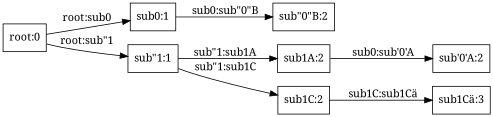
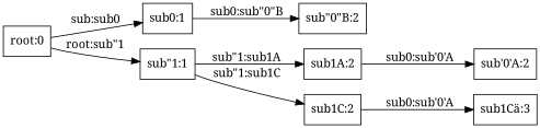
  digraph {
    fontname="Noto Serif"
    rankdir=LR
    node [fontname="Noto Serif" shape=box]
    edge [fontname="Noto Serif"]
    "root:0"
    "sub0:1"
    "sub\"1:1"
    "sub\"0\"B:2"
    "sub1A:2"
    "sub1C:2"
    "sub'0'A:2"
    "sub1Cä:3"
-   "root:0" -> "sub0:1" [label="root:sub0"]
+   "root:0" -> "sub0:1" [label="sub:sub0"]
    "root:0" -> "sub\"1:1" [label="root:sub\"1"]
    "sub0:1" -> "sub\"0\"B:2" [label="sub0:sub\"0\"B"]
    "sub\"1:1" -> "sub1A:2" [label="sub\"1:sub1A"]
    "sub\"1:1" -> "sub1C:2" [label="sub\"1:sub1C"]
    "sub1A:2" -> "sub'0'A:2" [label="sub0:sub'0'A"]
-   "sub1C:2" -> "sub1Cä:3" [label="sub1C:sub1Cä"]
+   "sub1C:2" -> "sub1Cä:3" [label="sub0:sub'0'A"]
  }
